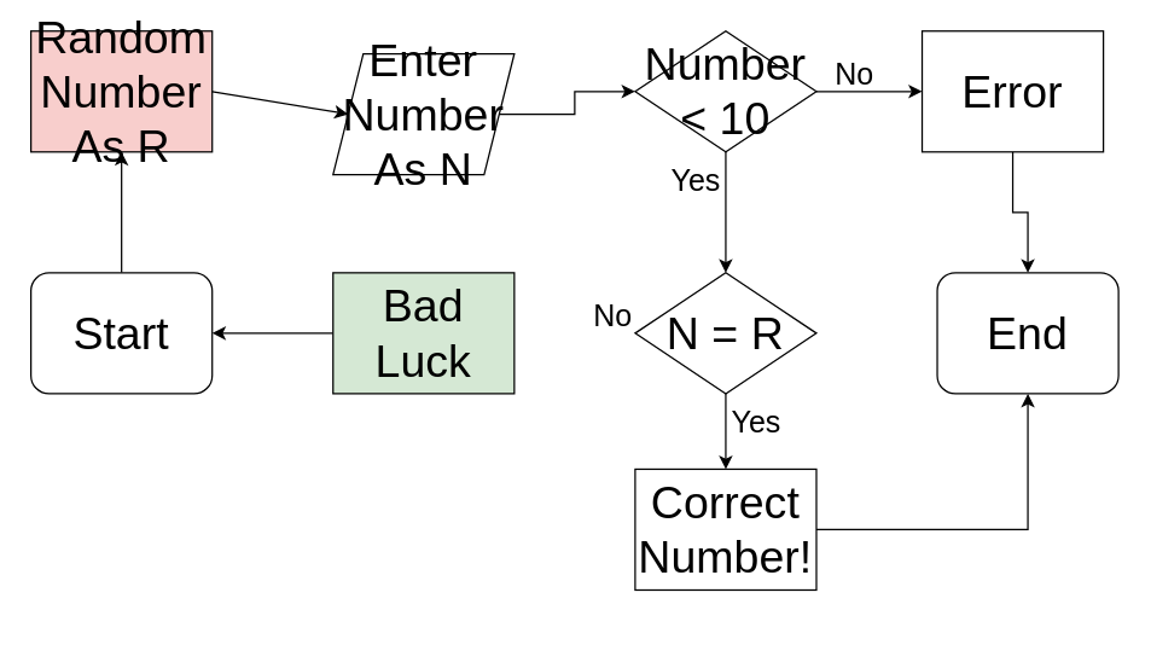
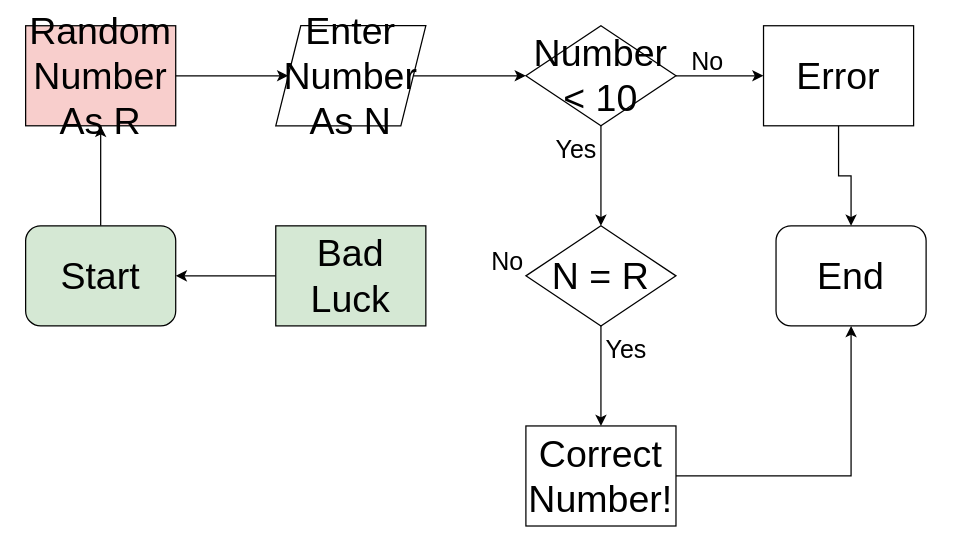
  <mxCell id="0" />
  <mxCell id="1" parent="0" />
  <mxCell id="2" value="" style="edgeStyle=orthogonalEdgeStyle;rounded=0;orthogonalLoop=1;jettySize=auto;html=1;fontSize=30;" edge="1" parent="1" source="3" target="13"><mxGeometry relative="1" as="geometry" /></mxCell>
- <mxCell id="3" value="Start" style="rounded=1;whiteSpace=wrap;html=1;fontSize=30;" vertex="1" parent="1"><mxGeometry x="20" y="180" width="120" height="80" as="geometry" /></mxCell>
+ <mxCell id="3" value="Start" style="rounded=1;whiteSpace=wrap;html=1;fontSize=30;fillColor=#d5e8d4;" vertex="1" parent="1"><mxGeometry x="20" y="180" width="120" height="80" as="geometry" /></mxCell>
  <mxCell id="4" value="" style="edgeStyle=orthogonalEdgeStyle;rounded=0;orthogonalLoop=1;jettySize=auto;html=1;fontSize=30;" edge="1" parent="1" source="5" target="8"><mxGeometry relative="1" as="geometry" /></mxCell>
- <mxCell id="5" value="Enter Number As N" style="shape=parallelogram;perimeter=parallelogramPerimeter;whiteSpace=wrap;html=1;fixedSize=1;fontSize=30;" vertex="1" parent="1"><mxGeometry x="220" y="35" width="120" height="80" as="geometry" /></mxCell>
+ <mxCell id="5" value="Enter Number As N" style="shape=parallelogram;perimeter=parallelogramPerimeter;whiteSpace=wrap;html=1;fixedSize=1;fontSize=30;" vertex="1" parent="1"><mxGeometry x="220" y="20" width="120" height="80" as="geometry" /></mxCell>
  <mxCell id="6" value="" style="edgeStyle=orthogonalEdgeStyle;rounded=0;orthogonalLoop=1;jettySize=auto;html=1;fontSize=30;" edge="1" parent="1" source="8" target="10"><mxGeometry relative="1" as="geometry" /></mxCell>
  <mxCell id="7" value="" style="edgeStyle=orthogonalEdgeStyle;rounded=0;orthogonalLoop=1;jettySize=auto;html=1;fontSize=30;" edge="1" parent="1" source="8" target="15"><mxGeometry relative="1" as="geometry" /></mxCell>
  <mxCell id="8" value="Number &amp;lt; 10" style="rhombus;whiteSpace=wrap;html=1;fontSize=30;" vertex="1" parent="1"><mxGeometry x="420" y="20" width="120" height="80" as="geometry" /></mxCell>
  <mxCell id="9" value="" style="edgeStyle=orthogonalEdgeStyle;rounded=0;orthogonalLoop=1;jettySize=auto;html=1;fontSize=30;" edge="1" parent="1" source="10" target="19"><mxGeometry relative="1" as="geometry" /></mxCell>
  <mxCell id="10" value="Error" style="whiteSpace=wrap;html=1;fontSize=30;" vertex="1" parent="1"><mxGeometry x="610" y="20" width="120" height="80" as="geometry" /></mxCell>
  <mxCell id="11" value="&lt;font style=&quot;font-size: 20px;&quot;&gt;No&lt;/font&gt;" style="text;html=1;align=center;verticalAlign=middle;resizable=0;points=[];autosize=1;strokeColor=none;fillColor=none;fontSize=30;" vertex="1" parent="1"><mxGeometry x="540" y="20" width="50" height="50" as="geometry" /></mxCell>
  <mxCell id="12" value="&lt;font style=&quot;font-size: 20px;&quot;&gt;Yes&lt;/font&gt;" style="text;html=1;align=center;verticalAlign=middle;resizable=0;points=[];autosize=1;strokeColor=none;fillColor=none;fontSize=30;" vertex="1" parent="1"><mxGeometry x="430" y="90" width="60" height="50" as="geometry" /></mxCell>
  <mxCell id="13" value="Random Number As R" style="whiteSpace=wrap;html=1;fontSize=30;fillColor=#f8cecc;" vertex="1" parent="1"><mxGeometry x="20" y="20" width="120" height="80" as="geometry" /></mxCell>
  <mxCell id="14" value="" style="edgeStyle=orthogonalEdgeStyle;rounded=0;orthogonalLoop=1;jettySize=auto;html=1;fontSize=30;" edge="1" parent="1" source="15" target="17"><mxGeometry relative="1" as="geometry" /></mxCell>
  <mxCell id="15" value="N = R" style="rhombus;whiteSpace=wrap;html=1;fontSize=30;" vertex="1" parent="1"><mxGeometry x="420" y="180" width="120" height="80" as="geometry" /></mxCell>
  <mxCell id="16" value="" style="edgeStyle=orthogonalEdgeStyle;rounded=0;orthogonalLoop=1;jettySize=auto;html=1;fontSize=30;" edge="1" parent="1" source="17" target="19"><mxGeometry relative="1" as="geometry" /></mxCell>
- <mxCell id="17" value="Correct Number!" style="whiteSpace=wrap;html=1;fontSize=30;" vertex="1" parent="1"><mxGeometry x="420" y="310" width="120" height="80" as="geometry" /></mxCell>
+ <mxCell id="17" value="Correct Number!" style="whiteSpace=wrap;html=1;fontSize=30;" vertex="1" parent="1"><mxGeometry x="420" y="340" width="120" height="80" as="geometry" /></mxCell>
  <mxCell id="18" value="&lt;font style=&quot;font-size: 20px;&quot;&gt;Yes&lt;/font&gt;" style="text;html=1;align=center;verticalAlign=middle;resizable=0;points=[];autosize=1;strokeColor=none;fillColor=none;fontSize=30;" vertex="1" parent="1"><mxGeometry x="470" y="250" width="60" height="50" as="geometry" /></mxCell>
  <mxCell id="19" value="End" style="rounded=1;whiteSpace=wrap;html=1;fontSize=30;" vertex="1" parent="1"><mxGeometry x="620" y="180" width="120" height="80" as="geometry" /></mxCell>
  <mxCell id="20" value="&lt;font style=&quot;font-size: 20px;&quot;&gt;No&lt;/font&gt;" style="text;html=1;align=center;verticalAlign=middle;resizable=0;points=[];autosize=1;strokeColor=none;fillColor=none;fontSize=30;" vertex="1" parent="1"><mxGeometry x="380" y="180" width="50" height="50" as="geometry" /></mxCell>
  <mxCell id="21" value="" style="edgeStyle=orthogonalEdgeStyle;rounded=0;orthogonalLoop=1;jettySize=auto;html=1;fontSize=30;" edge="1" parent="1" source="22" target="3"><mxGeometry relative="1" as="geometry" /></mxCell>
  <mxCell id="22" value="Bad Luck" style="whiteSpace=wrap;html=1;fontSize=30;fillColor=#d5e8d4;" vertex="1" parent="1"><mxGeometry x="220" y="180" width="120" height="80" as="geometry" /></mxCell>
  <mxCell id="23" value="" style="endArrow=classic;html=1;rounded=0;fontSize=30;exitX=1;exitY=0.5;exitDx=0;exitDy=0;entryX=0;entryY=0.5;entryDx=0;entryDy=0;" edge="1" parent="1" source="13" target="5"><mxGeometry width="50" height="50" relative="1" as="geometry"><mxPoint x="370" y="350" as="sourcePoint" /><mxPoint x="420" y="300" as="targetPoint" /></mxGeometry></mxCell>
